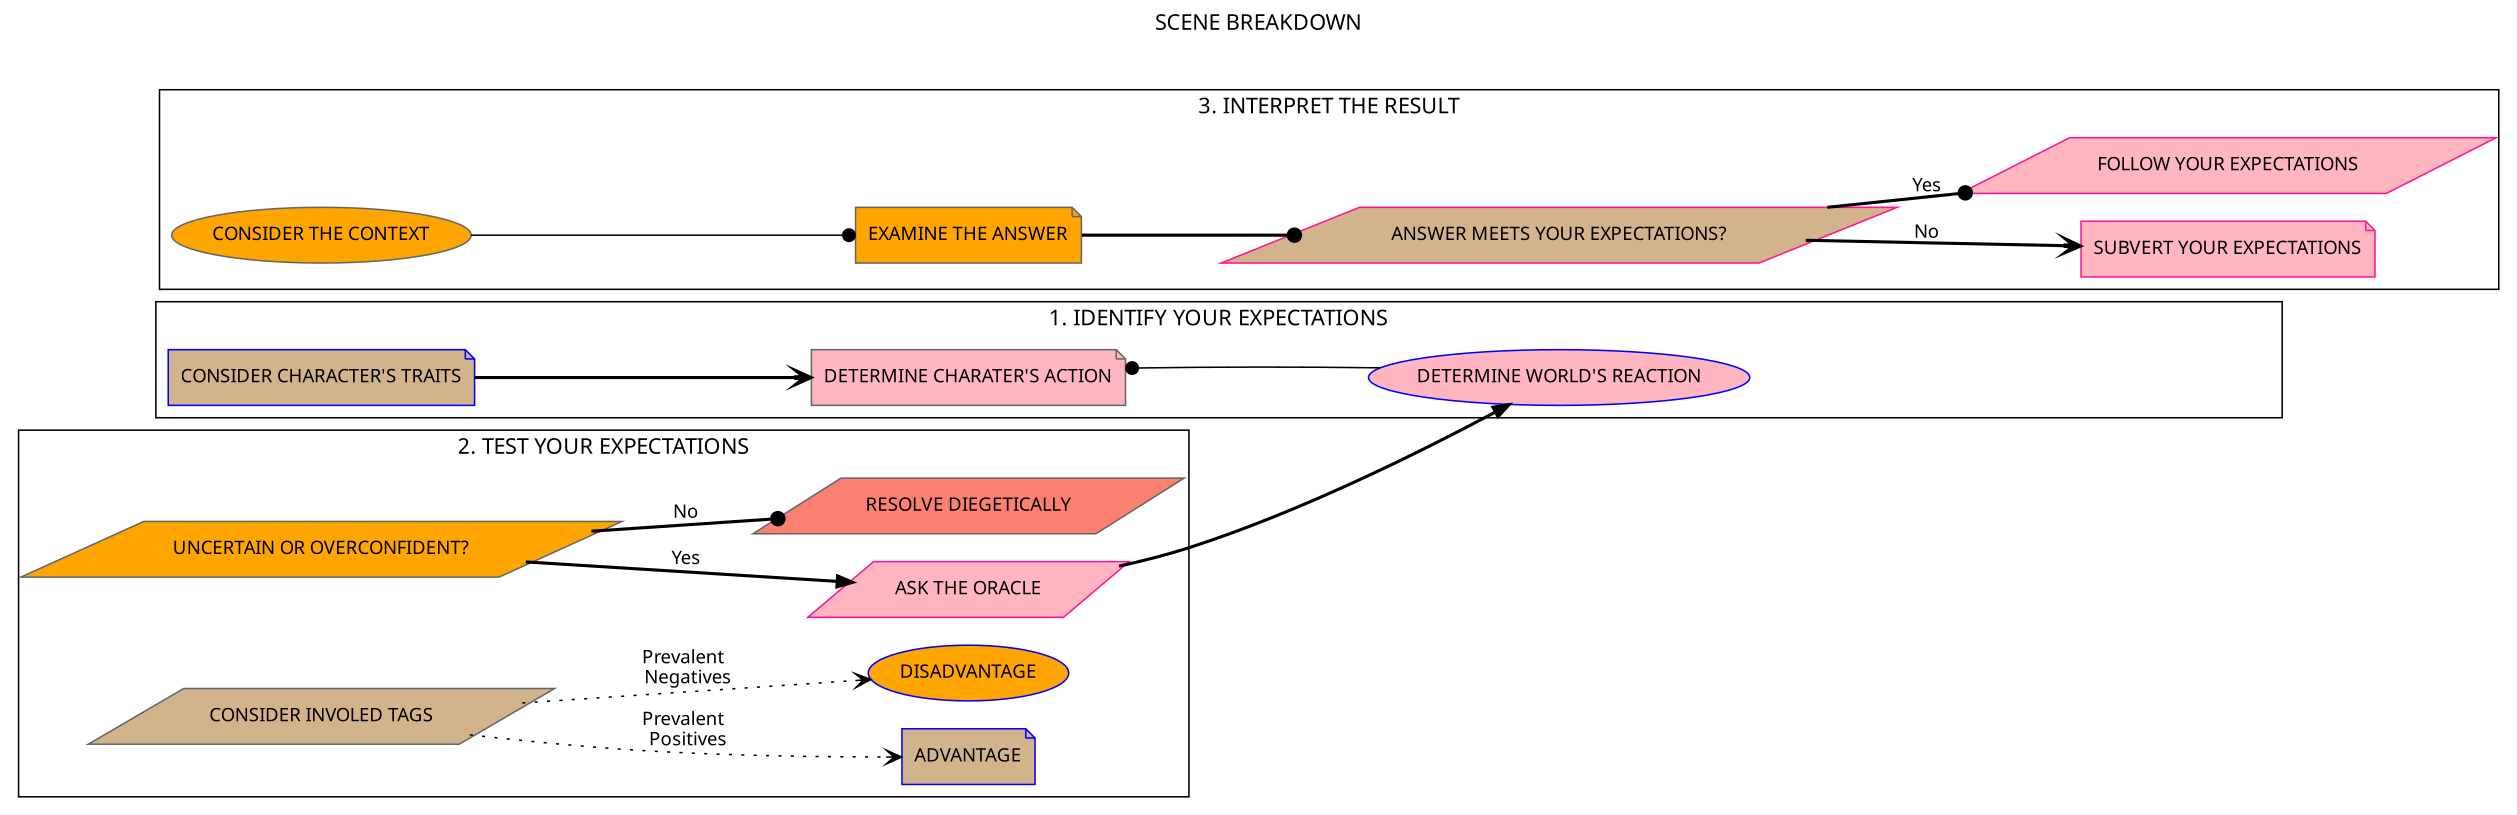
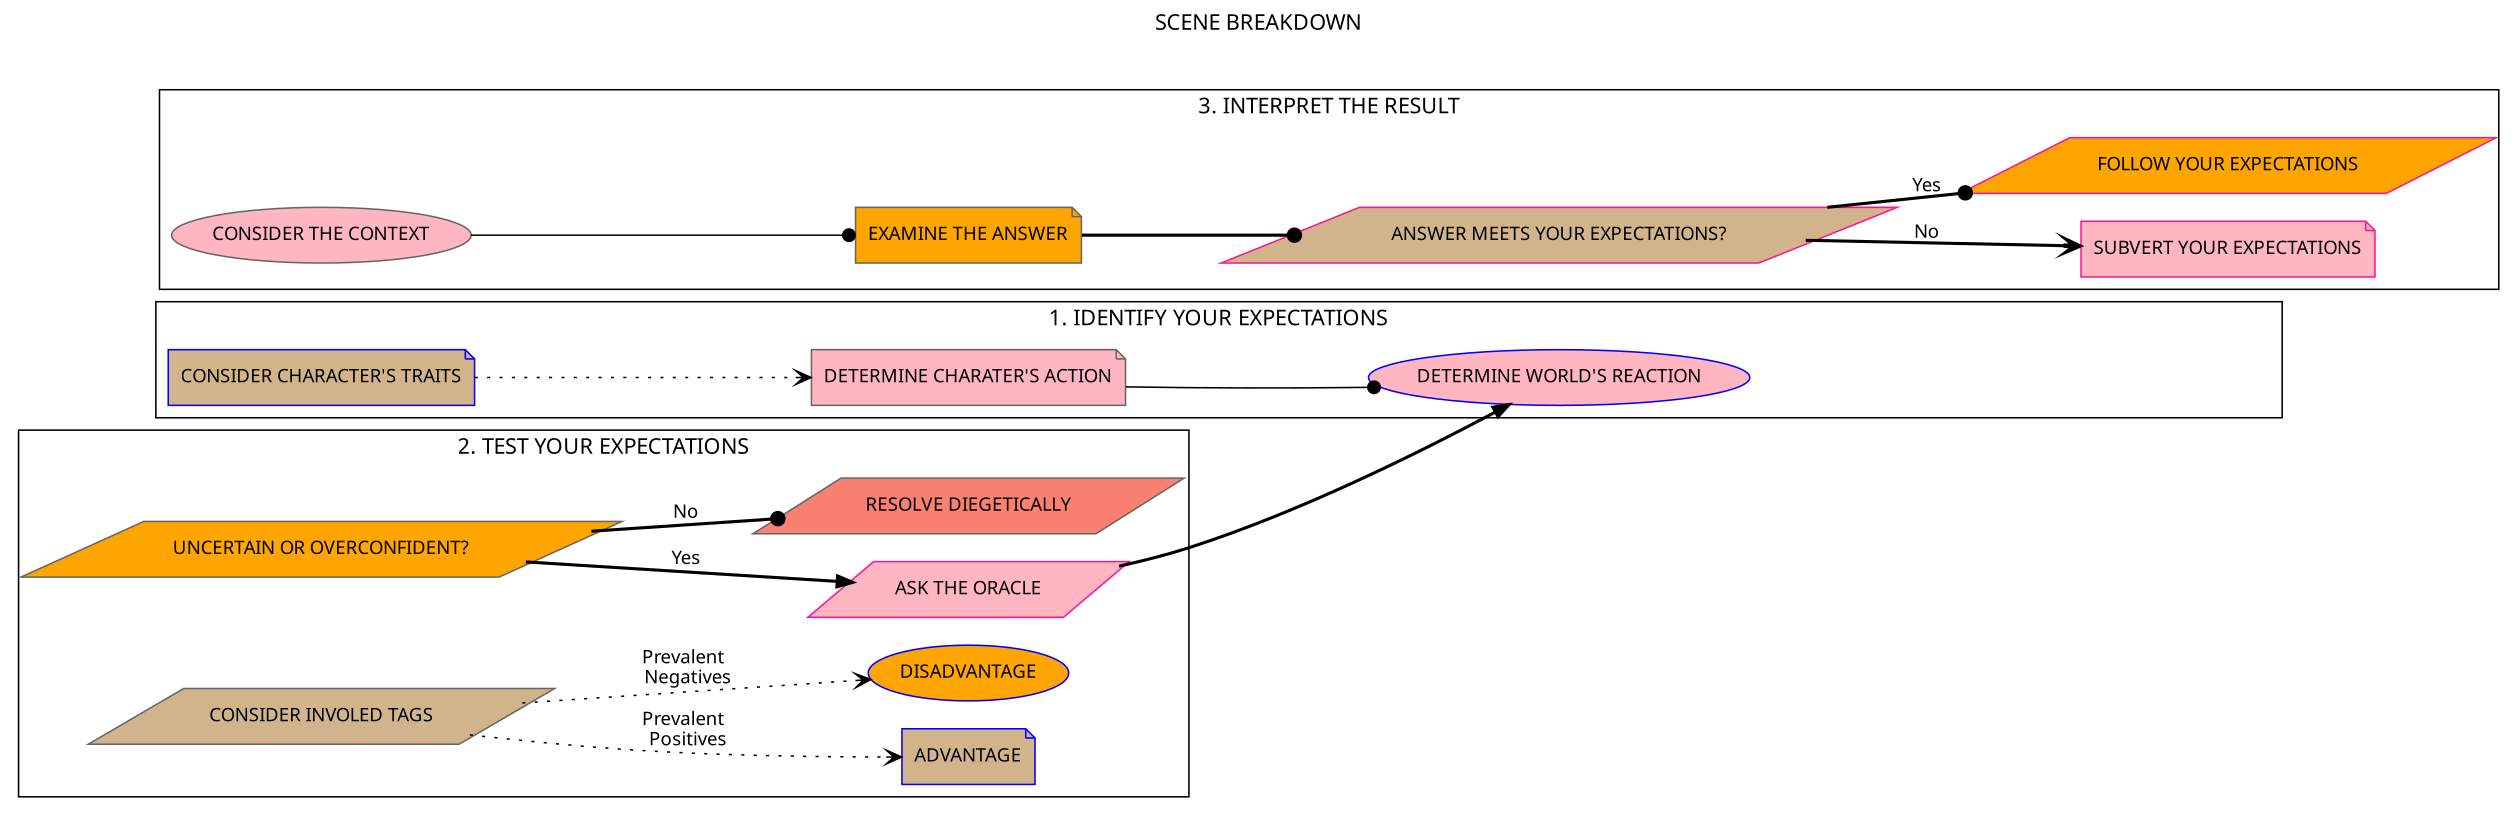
  digraph {
    fontname=Takota
    label="SCENE BREAKDOWN"
    labelloc=t
    rankdir=LR
    node [color=gray40 fillcolor=lightpink fontname=Takota fontsize=12 shape=parallelogram style=filled]
    edge [arrowhead=dot fontname=Takota fontsize=12 shape=rect style=bold]
    n1 [color=blue fillcolor=tan label="CONSIDER CHARACTER'S TRAITS" shape=note]
    n2 [label="DETERMINE CHARATER'S ACTION" shape=note]
    n3 [color=blue label="DETERMINE WORLD'S REACTION" shape=ellipse]
    cs04 [shape=rect style=invis color="" fillcolor=""]
    n5 [fillcolor=orange label="UNCERTAIN OR OVERCONFIDENT?"]
    n6 [color=deeppink label="ASK THE ORACLE"]
    n7 [fillcolor=salmon label="RESOLVE DIEGETICALLY"]
    n8 [fillcolor=tan label="CONSIDER INVOLED TAGS"]
    n9 [color=blue fillcolor=tan label=ADVANTAGE shape=note]
    n10 [color=blue fillcolor=orange label=DISADVANTAGE shape=ellipse]
    n11 [color=deeppink fillcolor=tan label="ANSWER MEETS YOUR EXPECTATIONS?"]
    n12 [color=deeppink label="SUBVERT YOUR EXPECTATIONS" shape=note]
-   n13 [color=deeppink label="FOLLOW YOUR EXPECTATIONS"]
-   n14 [fillcolor=orange label="CONSIDER THE CONTEXT" shape=ellipse]
+   n13 [color=deeppink fillcolor=orange label="FOLLOW YOUR EXPECTATIONS"]
+   n14 [label="CONSIDER THE CONTEXT" shape=ellipse]
    n15 [fillcolor=orange label="EXAMINE THE ANSWER" shape=note]
    subgraph cluster_1 {
      label="1. IDENTIFY YOUR EXPECTATIONS"
      n1
      n2
      n3
      cs04
    }
    subgraph cluster_2 {
      label="2. TEST YOUR EXPECTATIONS"
      n5
      n6
      n7
      n8
      n9
      n10
    }
    subgraph cluster_3 {
      label="3. INTERPRET THE RESULT"
      n11
      n12
      n13
      n14
      n15
    }
-   n1 -> n2 [arrowhead=vee]
-   n3 -> n2 [style=solid]
+   n1 -> n2 [arrowhead=vee style=dotted]
+   n2 -> n3 [style=solid]
    n3 -> cs04 [style=invis arrowhead=""]
    n5 -> n6 [arrowhead=normal label=Yes]
    n5 -> n7 [label=No]
    n6 -> n3 [arrowhead=normal]
    n8 -> n9 [arrowhead=vee label="Prevalent \n Positives" style=dotted]
    n8 -> n10 [arrowhead=vee label="Prevalent \n Negatives" style=dotted]
    n11 -> n12 [arrowhead=vee label=No]
    n11 -> n13 [label=Yes]
    n14 -> n15 [style=solid]
    n15 -> n11
  }
